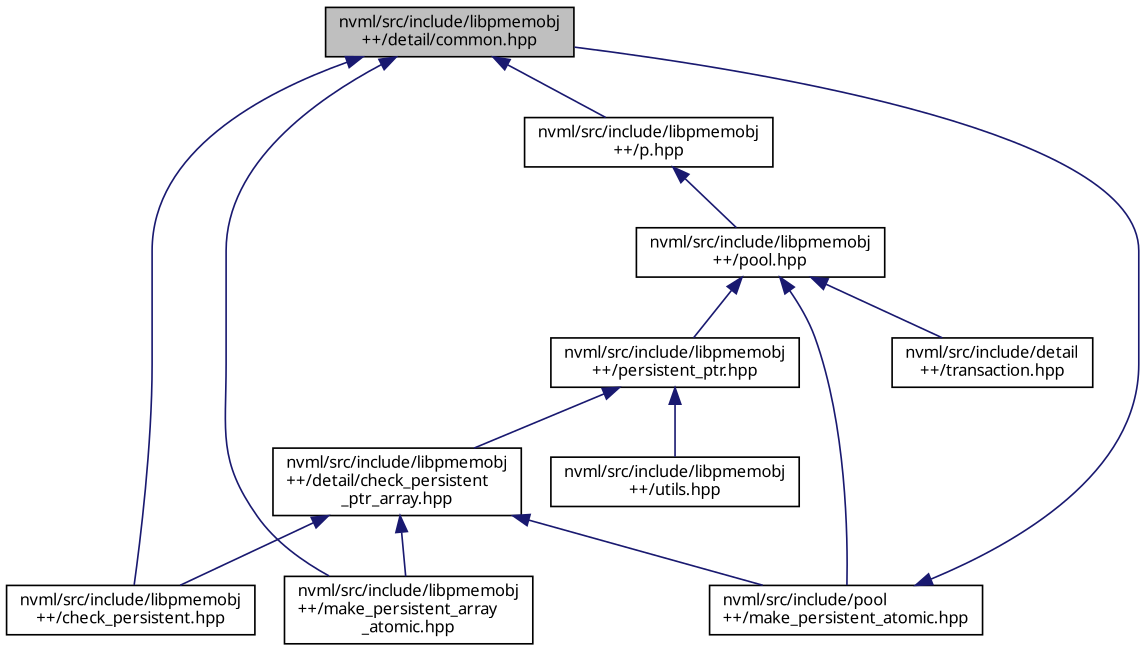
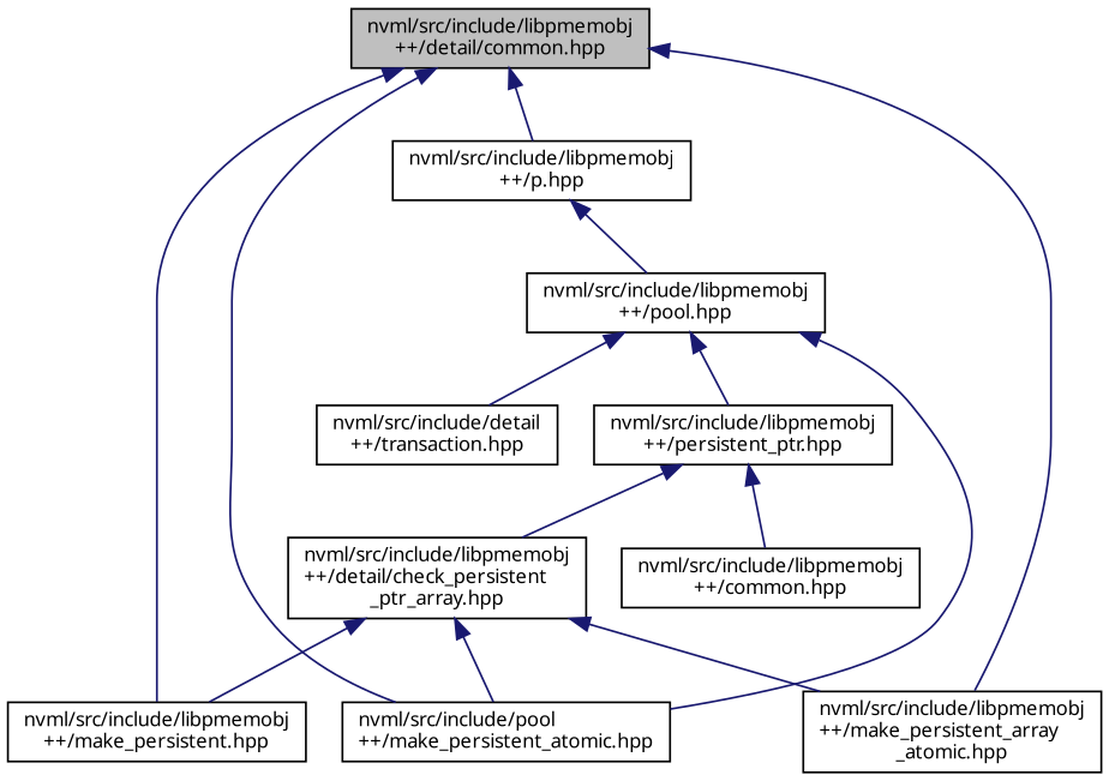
  digraph {
    fontname="Noto Sans"
    node [color=black fillcolor=white fontname="Noto Sans" fontsize=10 shape=record style=filled]
    edge [color=midnightblue dir=back fontname="Noto Sans" fontsize=10 labelfontname=Helvetica labelfontsize=10 style=solid]
    n1 [fillcolor=grey75 fontcolor=black height=0.2 label="nvml/src/include/libpmemobj\l++/detail/common.hpp" width=0.4]
-   n2 [height=0.2 label="nvml/src/include/libpmemobj\l++/check_persistent.hpp" width=0.4]
+   n2 [height=0.2 label="nvml/src/include/libpmemobj\l++/make_persistent.hpp" width=0.4]
    n3 [height=0.2 label="nvml/src/include/libpmemobj\l++/make_persistent_array\l_atomic.hpp" width=0.4]
    n4 [height=0.2 label="nvml/src/include/pool\l++/make_persistent_atomic.hpp" width=0.4]
    n5 [height=0.2 label="nvml/src/include/libpmemobj\l++/p.hpp" width=0.4]
    n6 [height=0.2 label="nvml/src/include/libpmemobj\l++/pool.hpp" width=0.4]
    n7 [height=0.2 label="nvml/src/include/libpmemobj\l++/persistent_ptr.hpp" width=0.4]
    n8 [height=0.2 label="nvml/src/include/libpmemobj\l++/detail/check_persistent\l_ptr_array.hpp" width=0.4]
-   n9 [height=0.2 label="nvml/src/include/libpmemobj\l++/utils.hpp" width=0.4]
+   n9 [height=0.2 label="nvml/src/include/libpmemobj\l++/common.hpp" width=0.4]
    n10 [height=0.2 label="nvml/src/include/detail\l++/transaction.hpp" width=0.4]
    n1 -> n2
    n1 -> n3
-   n4 -> n1
+   n1 -> n4
    n1 -> n5
    n5 -> n6
    n6 -> n4
    n6 -> n7
    n6 -> n10
    n7 -> n8
    n7 -> n9
    n8 -> n2
    n8 -> n3
    n8 -> n4
  }
